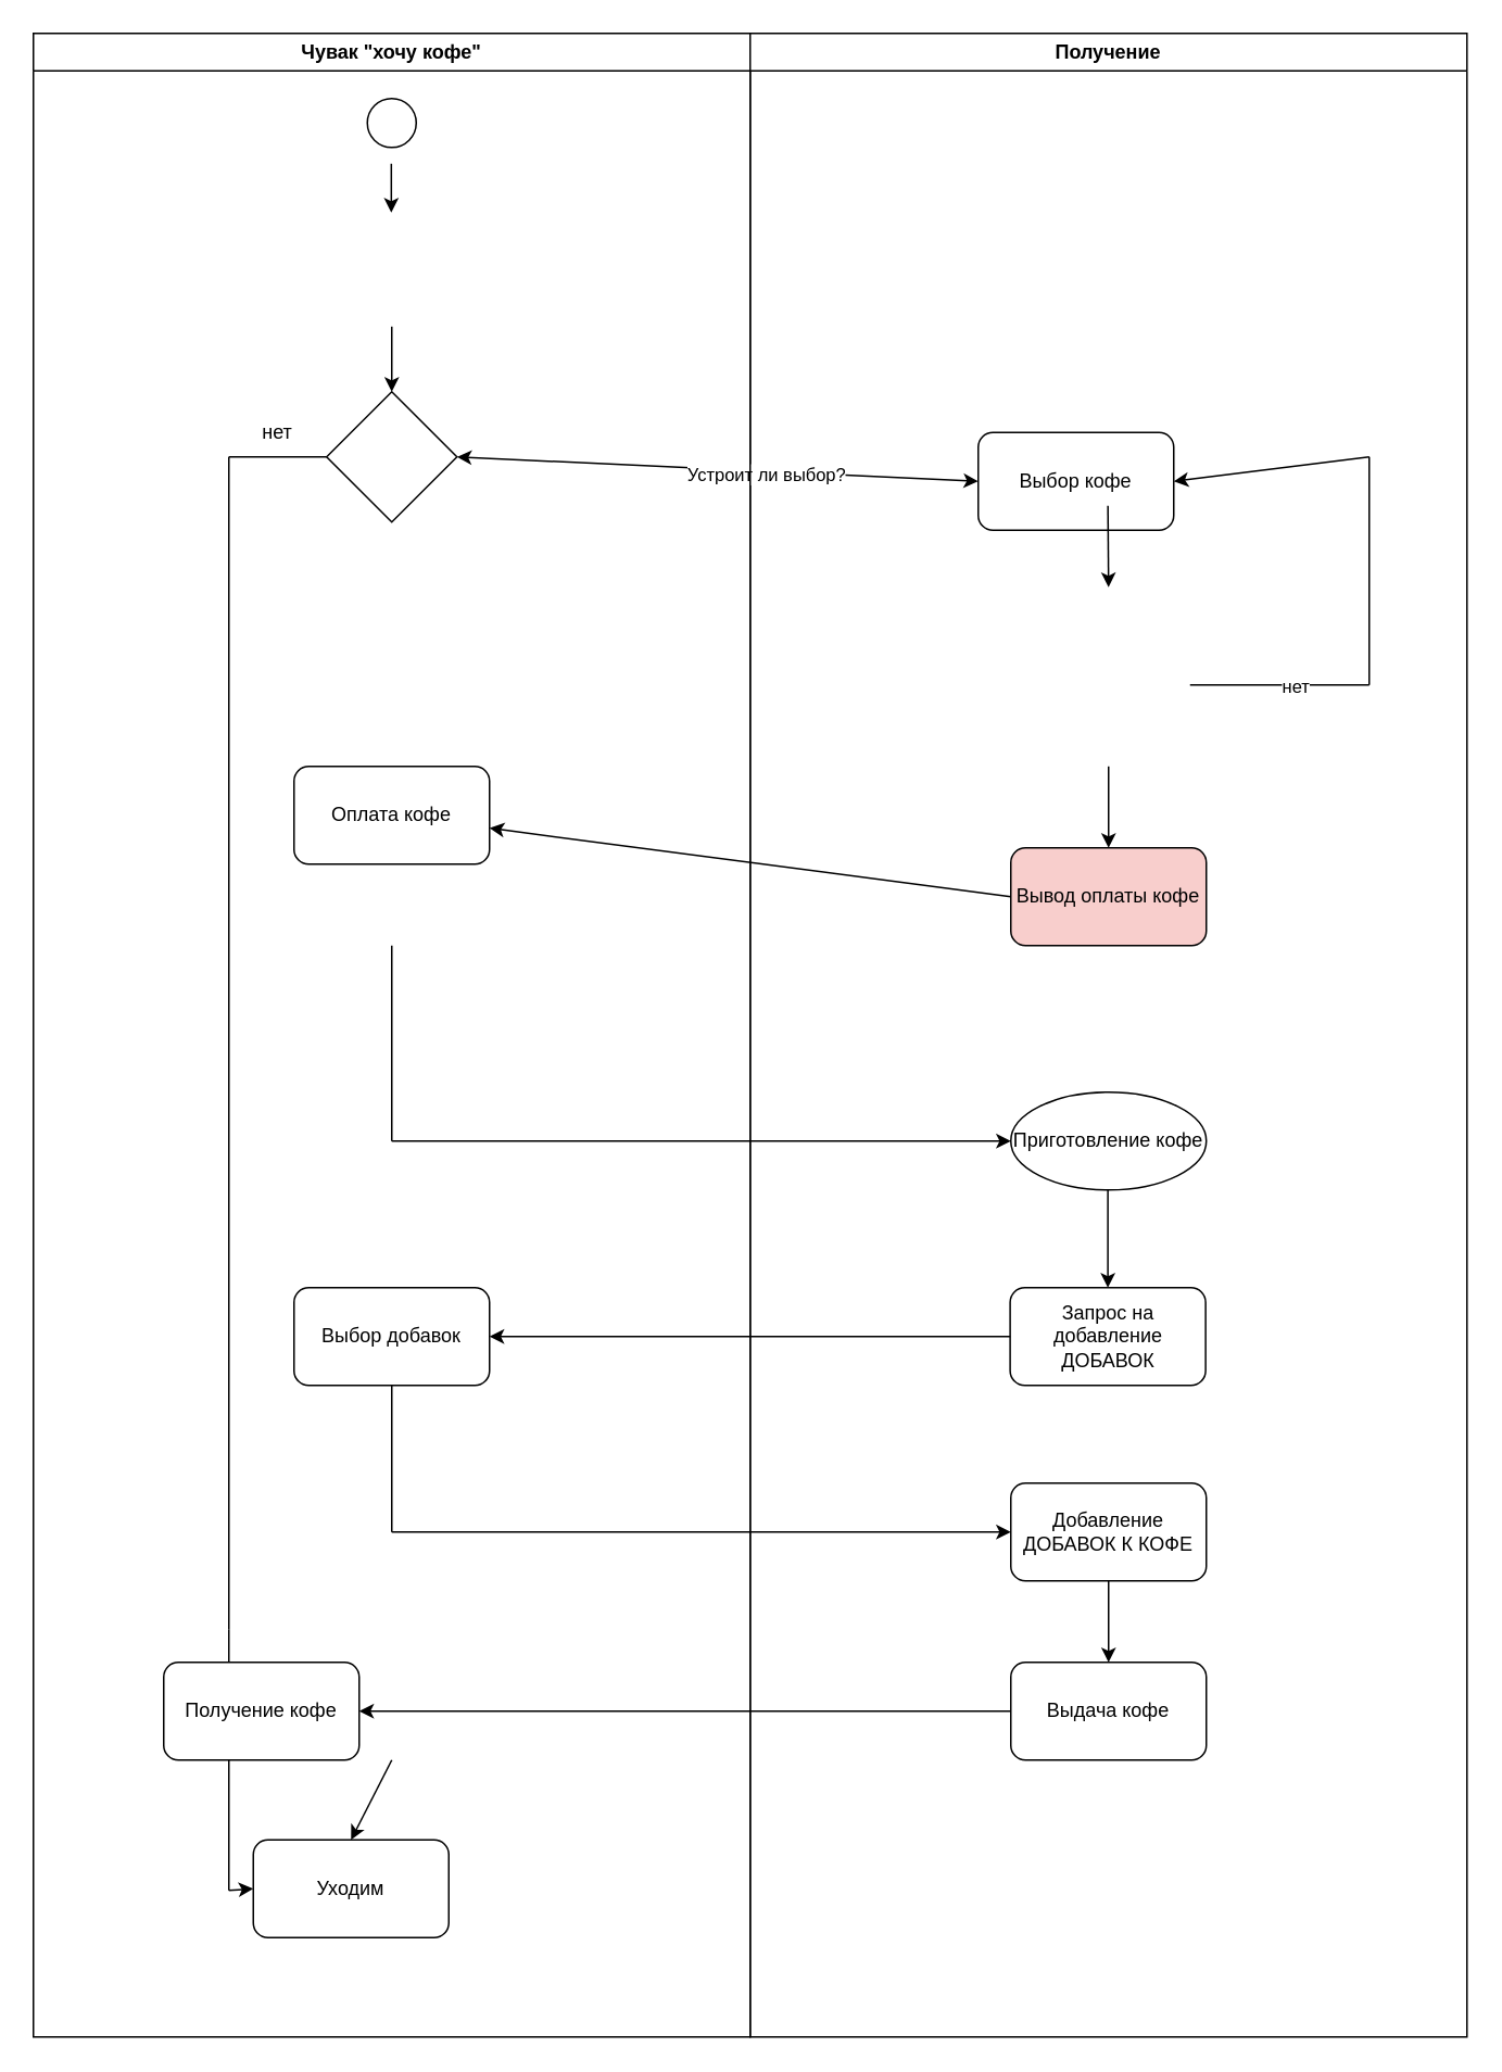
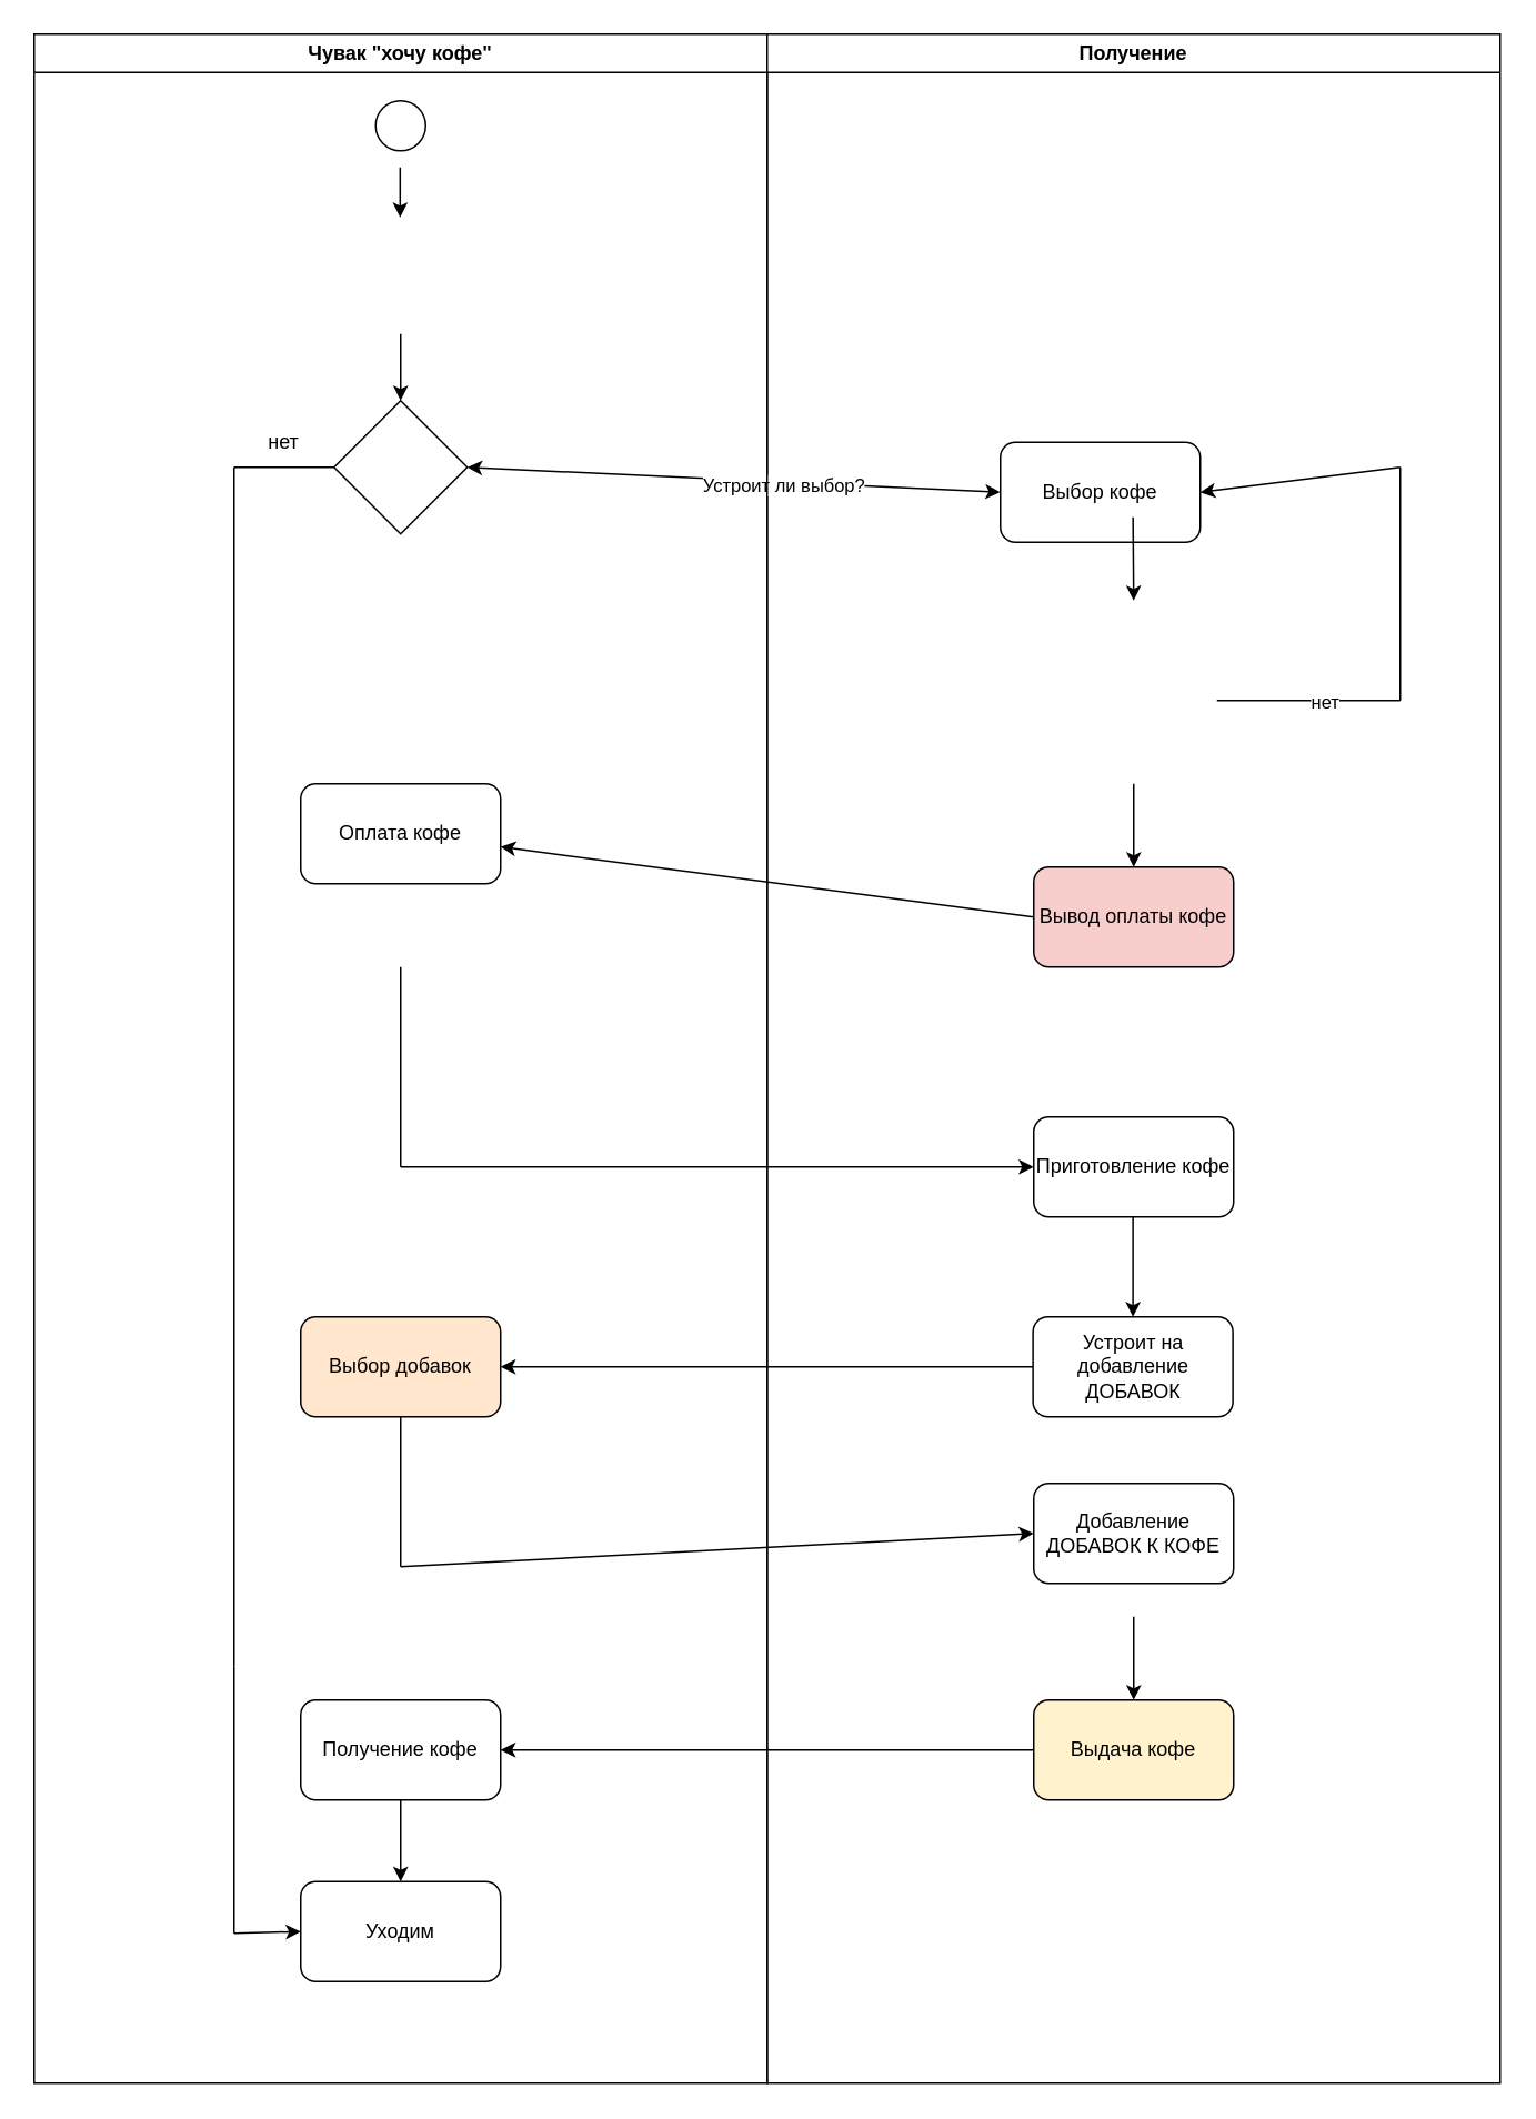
  <mxCell id="0" />
  <mxCell id="1" parent="0" />
  <mxCell id="2" value="Чувак &quot;хочу кофе&quot;" style="swimlane;whiteSpace=wrap;html=1;" vertex="1" parent="1"><mxGeometry width="440" height="1230" as="geometry" x="20" y="20" /></mxCell>
  <mxCell id="3" value="" style="ellipse;whiteSpace=wrap;html=1;aspect=fixed;" vertex="1" parent="2"><mxGeometry x="205" y="40" width="30" height="30" as="geometry" /></mxCell>
  <mxCell id="4" value="" style="endArrow=classic;html=1;rounded=0;" edge="1" parent="2"><mxGeometry width="50" height="50" relative="1" as="geometry"><mxPoint x="219.71" y="80" as="sourcePoint" /><mxPoint x="219.71" y="110" as="targetPoint" /></mxGeometry></mxCell>
  <mxCell id="5" value="" style="endArrow=classic;html=1;rounded=0;" edge="1" parent="2"><mxGeometry width="50" height="50" relative="1" as="geometry"><mxPoint x="220" y="180" as="sourcePoint" /><mxPoint x="220" y="220" as="targetPoint" /></mxGeometry></mxCell>
  <mxCell id="6" value="" style="rhombus;whiteSpace=wrap;html=1;" vertex="1" parent="2"><mxGeometry x="180" y="220" width="80" height="80" as="geometry" /></mxCell>
  <mxCell id="7" value="" style="endArrow=none;html=1;rounded=0;" edge="1" parent="2"><mxGeometry width="50" height="50" relative="1" as="geometry"><mxPoint x="120" y="260" as="sourcePoint" /><mxPoint x="180" y="260" as="targetPoint" /></mxGeometry></mxCell>
  <mxCell id="8" value="нет" style="text;html=1;strokeColor=none;fillColor=none;align=center;verticalAlign=middle;whiteSpace=wrap;rounded=0;" vertex="1" parent="2"><mxGeometry x="120" y="230" width="60" height="30" as="geometry" /></mxCell>
  <mxCell id="9" value="" style="endArrow=none;html=1;rounded=0;" edge="1" parent="2"><mxGeometry width="50" height="50" relative="1" as="geometry"><mxPoint x="120" y="980" as="sourcePoint" /><mxPoint x="120" y="260" as="targetPoint" /></mxGeometry></mxCell>
  <mxCell id="10" value="" style="endArrow=none;html=1;rounded=0;" edge="1" parent="2"><mxGeometry width="50" height="50" relative="1" as="geometry"><mxPoint x="120" y="980" as="sourcePoint" /><mxPoint x="120" y="1140" as="targetPoint" /></mxGeometry></mxCell>
- <mxCell id="11" value="Уходим" style="rounded=1;whiteSpace=wrap;html=1;" vertex="1" parent="2"><mxGeometry x="135" y="1109" width="120" height="60" as="geometry" /></mxCell>
+ <mxCell id="11" value="Уходим" style="rounded=1;whiteSpace=wrap;html=1;" vertex="1" parent="2"><mxGeometry x="160" y="1109" width="120" height="60" as="geometry" /></mxCell>
  <mxCell id="12" value="Оплата кофе" style="rounded=1;whiteSpace=wrap;html=1;" vertex="1" parent="2"><mxGeometry x="160" y="450" width="120" height="60" as="geometry" /></mxCell>
  <mxCell id="13" value="" style="endArrow=none;html=1;rounded=0;" edge="1" parent="2"><mxGeometry width="50" height="50" relative="1" as="geometry"><mxPoint x="220" y="680" as="sourcePoint" /><mxPoint x="220" y="560" as="targetPoint" /></mxGeometry></mxCell>
  <mxCell id="14" value="" style="endArrow=classic;html=1;rounded=0;" edge="1" parent="2" target="38"><mxGeometry width="50" height="50" relative="1" as="geometry"><mxPoint x="220" y="680" as="sourcePoint" /><mxPoint x="660" y="680" as="targetPoint" /></mxGeometry></mxCell>
- <mxCell id="15" value="Выбор добавок" style="rounded=1;whiteSpace=wrap;html=1;" vertex="1" parent="2"><mxGeometry x="160" y="770" width="120" height="60" as="geometry" /></mxCell>
+ <mxCell id="15" value="Выбор добавок" style="rounded=1;whiteSpace=wrap;html=1;fillColor=#ffe6cc;" vertex="1" parent="2"><mxGeometry x="160" y="770" width="120" height="60" as="geometry" /></mxCell>
  <mxCell id="16" value="" style="endArrow=classic;startArrow=classic;html=1;rounded=0;entryX=0;entryY=0.5;entryDx=0;entryDy=0;" edge="1" parent="2" target="24"><mxGeometry width="50" height="50" relative="1" as="geometry"><mxPoint x="260" y="260" as="sourcePoint" /><mxPoint x="310" y="210" as="targetPoint" /></mxGeometry></mxCell>
  <mxCell id="17" value="Устроит ли выбор?" style="edgeLabel;html=1;align=center;verticalAlign=middle;resizable=0;points=[];" connectable="0" vertex="1" parent="16"><mxGeometry x="0.188" y="-2" relative="1" as="geometry"><mxPoint as="offset" /></mxGeometry></mxCell>
  <mxCell id="18" value="" style="endArrow=none;html=1;rounded=0;" edge="1" parent="2"><mxGeometry width="50" height="50" relative="1" as="geometry"><mxPoint x="220" y="920" as="sourcePoint" /><mxPoint x="220" y="830" as="targetPoint" /></mxGeometry></mxCell>
  <mxCell id="19" value="" style="endArrow=classic;html=1;rounded=0;entryX=0;entryY=0.5;entryDx=0;entryDy=0;" edge="1" parent="2" target="33"><mxGeometry width="50" height="50" relative="1" as="geometry"><mxPoint x="220" y="920" as="sourcePoint" /><mxPoint x="270" y="870" as="targetPoint" /></mxGeometry></mxCell>
- <mxCell id="20" value="Получение кофе" style="rounded=1;whiteSpace=wrap;html=1;" vertex="1" parent="2"><mxGeometry x="80" y="1000" width="120" height="60" as="geometry" /></mxCell>
+ <mxCell id="20" value="Получение кофе" style="rounded=1;whiteSpace=wrap;html=1;" vertex="1" parent="2"><mxGeometry x="160" y="1000" width="120" height="60" as="geometry" /></mxCell>
  <mxCell id="21" value="" style="endArrow=classic;html=1;rounded=0;entryX=0.5;entryY=0;entryDx=0;entryDy=0;" edge="1" parent="2" target="11"><mxGeometry width="50" height="50" relative="1" as="geometry"><mxPoint x="220" y="1060" as="sourcePoint" /><mxPoint x="270" y="1010" as="targetPoint" /></mxGeometry></mxCell>
  <mxCell id="22" value="" style="endArrow=classic;html=1;rounded=0;entryX=0;entryY=0.5;entryDx=0;entryDy=0;" edge="1" parent="2" target="11"><mxGeometry width="50" height="50" relative="1" as="geometry"><mxPoint x="120" y="1140" as="sourcePoint" /><mxPoint x="170" y="1090" as="targetPoint" /></mxGeometry></mxCell>
  <mxCell id="23" value="Получение" style="swimlane;whiteSpace=wrap;html=1;" vertex="1" parent="1"><mxGeometry x="460" width="440" height="1230" as="geometry" y="20" /></mxCell>
  <mxCell id="24" value="Выбор кофе" style="rounded=1;whiteSpace=wrap;html=1;" vertex="1" parent="23"><mxGeometry x="140" y="245" width="120" height="60" as="geometry" /></mxCell>
  <mxCell id="25" value="" style="endArrow=classic;html=1;rounded=0;" edge="1" parent="23"><mxGeometry width="50" height="50" relative="1" as="geometry"><mxPoint x="219.6" y="290" as="sourcePoint" /><mxPoint x="220" y="340" as="targetPoint" /></mxGeometry></mxCell>
  <mxCell id="26" value="" style="endArrow=none;html=1;rounded=0;" edge="1" parent="23"><mxGeometry width="50" height="50" relative="1" as="geometry"><mxPoint x="270" y="400" as="sourcePoint" /><mxPoint x="380" y="400" as="targetPoint" /></mxGeometry></mxCell>
  <mxCell id="27" value="нет" style="edgeLabel;html=1;align=center;verticalAlign=middle;resizable=0;points=[];" connectable="0" vertex="1" parent="26"><mxGeometry x="0.163" relative="1" as="geometry"><mxPoint as="offset" /></mxGeometry></mxCell>
  <mxCell id="28" value="" style="endArrow=none;html=1;rounded=0;" edge="1" parent="23"><mxGeometry width="50" height="50" relative="1" as="geometry"><mxPoint x="380" y="400" as="sourcePoint" /><mxPoint x="380" y="260" as="targetPoint" /></mxGeometry></mxCell>
  <mxCell id="29" value="" style="endArrow=classic;html=1;rounded=0;entryX=1;entryY=0.5;entryDx=0;entryDy=0;" edge="1" parent="23" target="24"><mxGeometry width="50" height="50" relative="1" as="geometry"><mxPoint x="380" y="260" as="sourcePoint" /><mxPoint x="430" y="210" as="targetPoint" /></mxGeometry></mxCell>
  <mxCell id="30" value="" style="endArrow=classic;html=1;rounded=0;" edge="1" parent="23" target="31"><mxGeometry width="50" height="50" relative="1" as="geometry"><mxPoint x="220" y="450" as="sourcePoint" /><mxPoint x="220" y="520" as="targetPoint" /></mxGeometry></mxCell>
  <mxCell id="31" value="Вывод оплаты кофе" style="rounded=1;whiteSpace=wrap;html=1;fillColor=#f8cecc;" vertex="1" parent="23"><mxGeometry x="160" y="500" width="120" height="60" as="geometry" /></mxCell>
  <mxCell id="32" value="" style="endArrow=classic;html=1;rounded=0;" edge="1" parent="23" target="39"><mxGeometry width="50" height="50" relative="1" as="geometry"><mxPoint x="219.58" y="710" as="sourcePoint" /><mxPoint x="219.58" y="800" as="targetPoint" /></mxGeometry></mxCell>
- <mxCell id="33" value="Добавление ДОБАВОК К КОФЕ" style="rounded=1;whiteSpace=wrap;html=1;" vertex="1" parent="23"><mxGeometry x="160" y="890" width="120" height="60" as="geometry" /></mxCell>
+ <mxCell id="33" value="Добавление ДОБАВОК К КОФЕ" style="rounded=1;whiteSpace=wrap;html=1;" vertex="1" parent="23"><mxGeometry x="160" y="870" width="120" height="60" as="geometry" /></mxCell>
  <mxCell id="34" value="" style="endArrow=classic;html=1;rounded=0;" edge="1" parent="23" target="35"><mxGeometry width="50" height="50" relative="1" as="geometry"><mxPoint x="220" y="950" as="sourcePoint" /><mxPoint x="220" y="1020" as="targetPoint" /></mxGeometry></mxCell>
- <mxCell id="35" value="Выдача кофе" style="rounded=1;whiteSpace=wrap;html=1;" vertex="1" parent="23"><mxGeometry x="160" y="1000" width="120" height="60" as="geometry" /></mxCell>
+ <mxCell id="35" value="Выдача кофе" style="rounded=1;whiteSpace=wrap;html=1;fillColor=#fff2cc;" vertex="1" parent="23"><mxGeometry x="160" y="1000" width="120" height="60" as="geometry" /></mxCell>
  <mxCell id="36" value="" style="endArrow=classic;html=1;rounded=0;" edge="1" parent="23" target="20"><mxGeometry width="50" height="50" relative="1" as="geometry"><mxPoint x="160" y="1030" as="sourcePoint" /><mxPoint x="-210" y="1030" as="targetPoint" /></mxGeometry></mxCell>
  <mxCell id="37" value="" style="endArrow=classic;html=1;rounded=0;" edge="1" parent="1" target="12"><mxGeometry width="50" height="50" relative="1" as="geometry"><mxPoint x="620" y="550" as="sourcePoint" /><mxPoint x="260" y="550" as="targetPoint" /></mxGeometry></mxCell>
- <mxCell id="38" value="Приготовление кофе" style="ellipse;whiteSpace=wrap;html=1;" vertex="1" parent="1"><mxGeometry x="620" y="670" width="120" height="60" as="geometry" /></mxCell>
- <mxCell id="39" value="Запрос на добавление ДОБАВОК" style="rounded=1;whiteSpace=wrap;html=1;" vertex="1" parent="1"><mxGeometry x="619.58" y="790" width="120" height="60" as="geometry" /></mxCell>
+ <mxCell id="38" value="Приготовление кофе" style="rounded=1;whiteSpace=wrap;html=1;" vertex="1" parent="1"><mxGeometry x="620" y="670" width="120" height="60" as="geometry" /></mxCell>
+ <mxCell id="39" value="Устроит на добавление ДОБАВОК" style="rounded=1;whiteSpace=wrap;html=1;" vertex="1" parent="1"><mxGeometry x="619.58" y="790" width="120" height="60" as="geometry" /></mxCell>
  <mxCell id="40" value="" style="endArrow=classic;html=1;rounded=0;" edge="1" parent="1" target="15"><mxGeometry width="50" height="50" relative="1" as="geometry"><mxPoint x="619.58" y="820" as="sourcePoint" /><mxPoint x="260" y="820" as="targetPoint" /></mxGeometry></mxCell>
